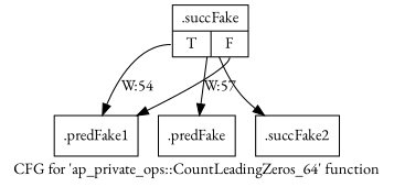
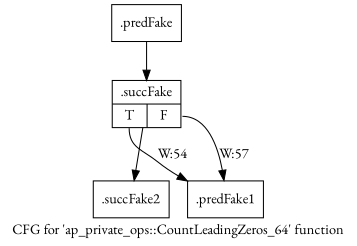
  digraph {
    fontname="EB Garamond"
    label="CFG for 'ap_private_ops::CountLeadingZeros_64' function"
    node [fontname="EB Garamond" shape=record filename="/mnt/xilinx/Vitis_HLS/2021.2/include/etc/ap_private.h" linenumber=228]
    edge [execusionnum=109 filename="/mnt/xilinx/Vitis_HLS/2021.2/include/etc/ap_private.h" fontname="EB Garamond"]
    n1 [label="{.predFake}" filename="" linenumber=""]
    n2 [label="{.succFake|{<s0>T|<s1>F}}" linenumber=195]
    n3 [label="{.predFake1}"]
    n4 [label="{.succFake2}"]
-   n2 -> n1
+   n1 -> n2
    n2 -> n3 [execusionnum=53 label="W:54" tailport=s0]
    n2 -> n3 [execusionnum=56 label="W:57" tailport=s1]
    n2 -> n4
  }
